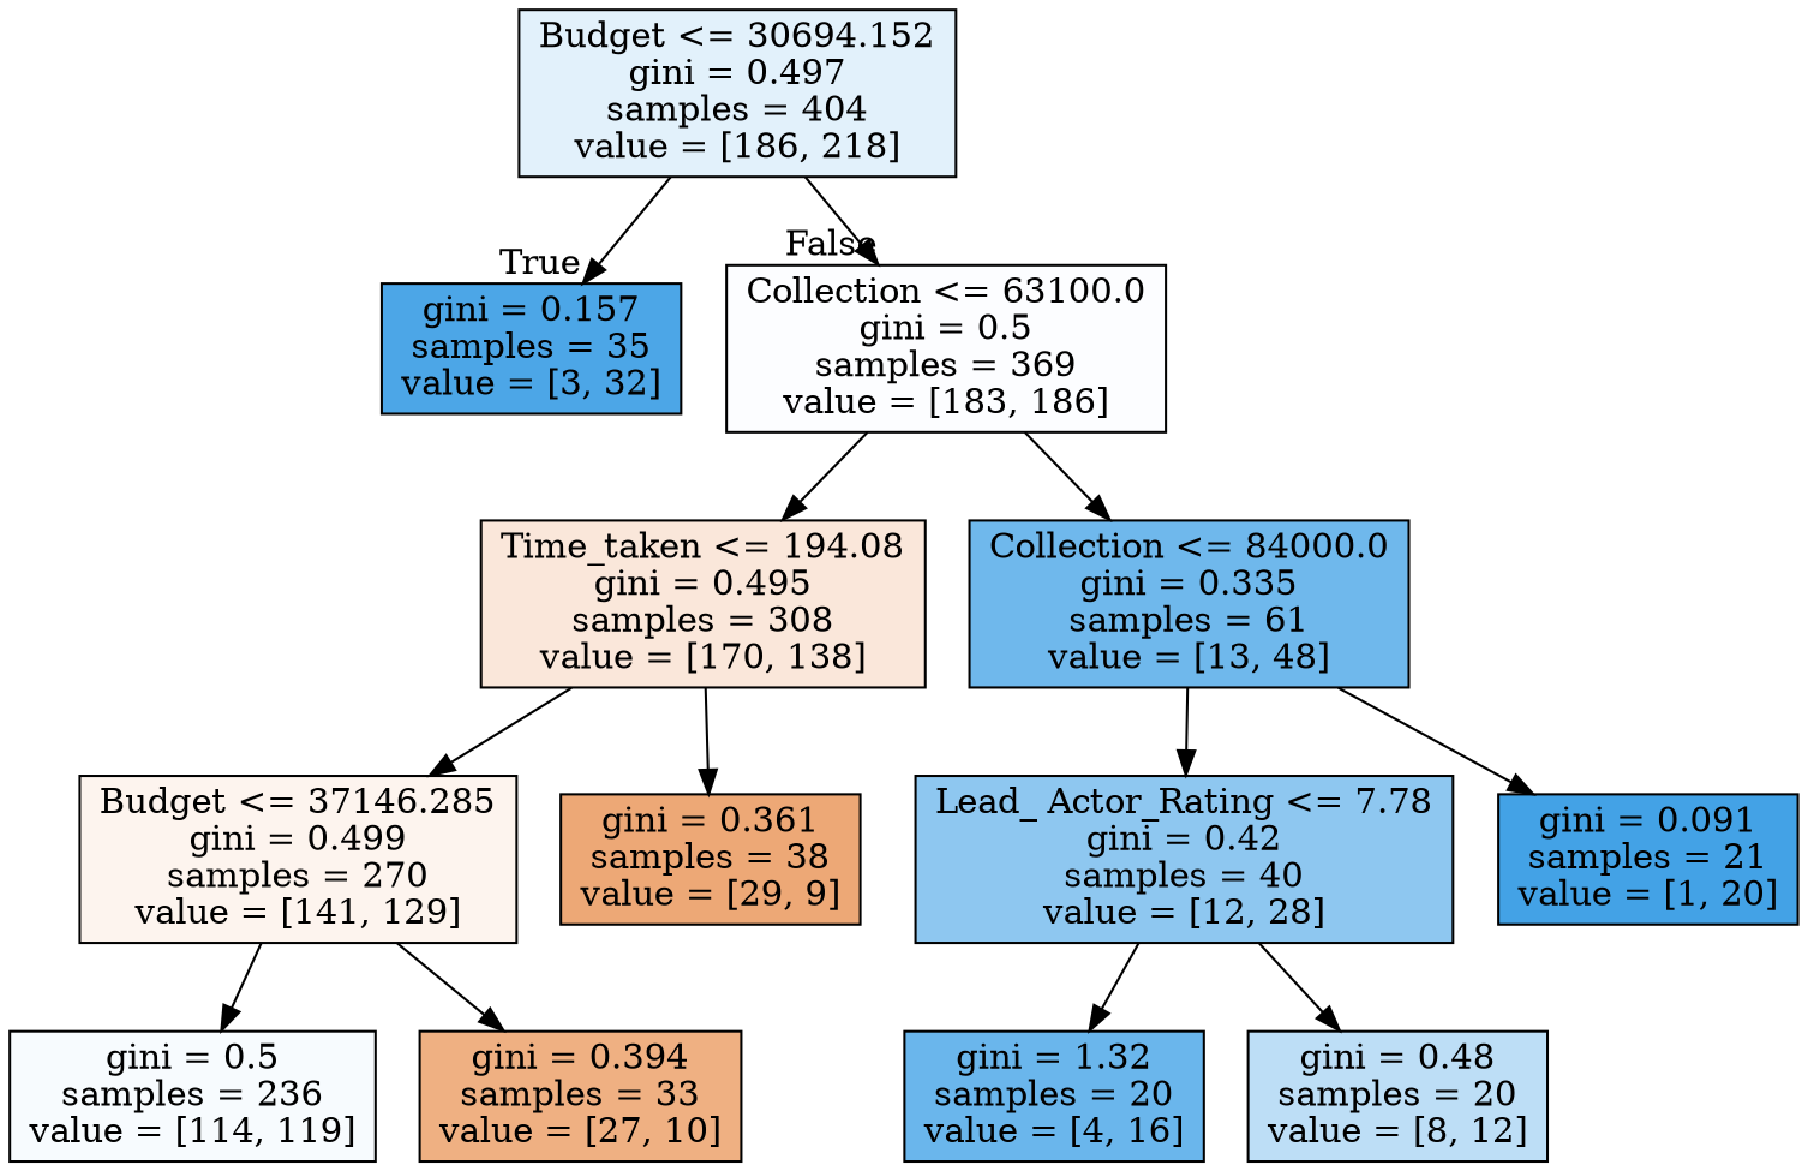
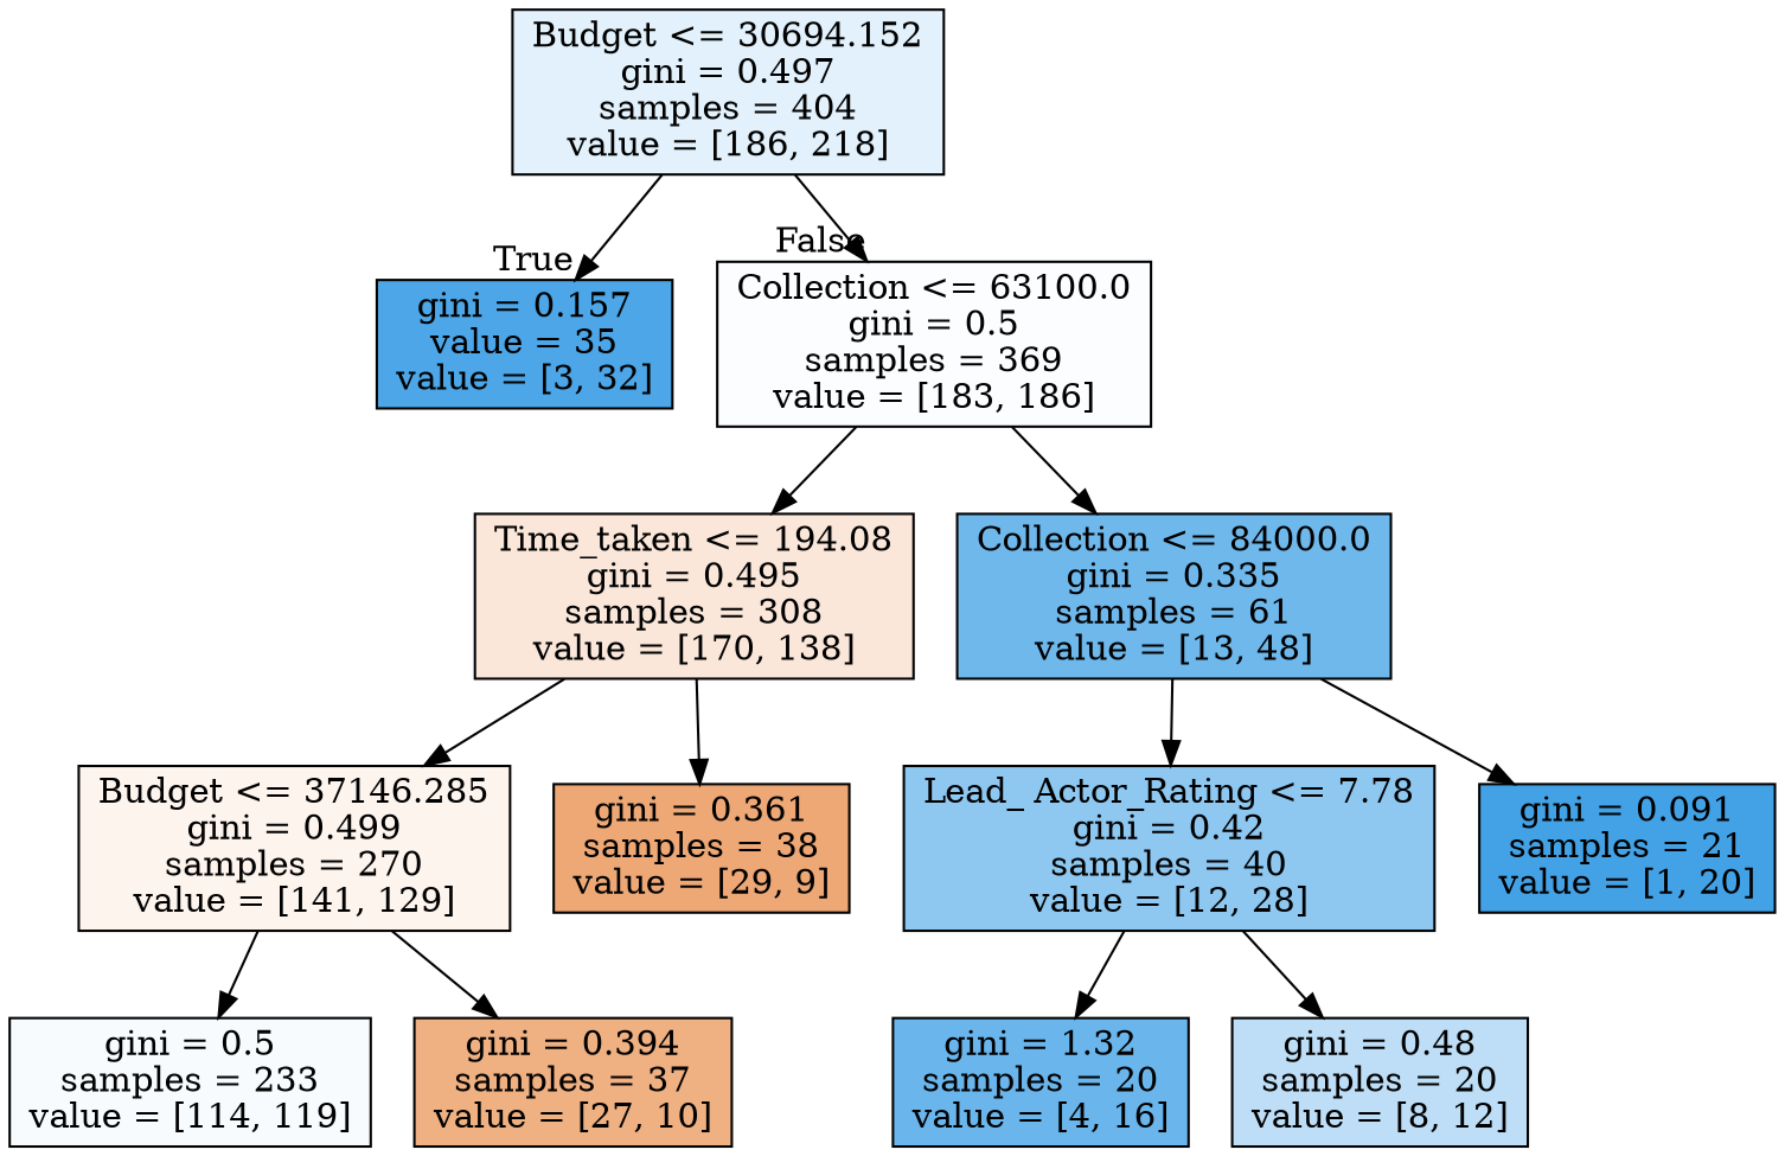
  digraph {
    node [color=black shape=box style=filled]
    n1 [fillcolor="#e2f1fb" label="Budget <= 30694.152\ngini = 0.497\nsamples = 404\nvalue = [186, 218]"]
-   n2 [fillcolor="#4ca6e7" label="gini = 0.157\nsamples = 35\nvalue = [3, 32]"]
+   n2 [fillcolor="#4ca6e7" label="gini = 0.157\nvalue = 35\nvalue = [3, 32]"]
    n3 [fillcolor="#fcfdff" label="Collection <= 63100.0\ngini = 0.5\nsamples = 369\nvalue = [183, 186]"]
    n4 [fillcolor="#fae7da" label="Time_taken <= 194.08\ngini = 0.495\nsamples = 308\nvalue = [170, 138]"]
    n5 [fillcolor="#6fb8ec" label="Collection <= 84000.0\ngini = 0.335\nsamples = 61\nvalue = [13, 48]"]
    n6 [fillcolor="#fdf4ee" label="Budget <= 37146.285\ngini = 0.499\nsamples = 270\nvalue = [141, 129]"]
    n7 [fillcolor="#eda876" label="gini = 0.361\nsamples = 38\nvalue = [29, 9]"]
    n8 [fillcolor="#8ec7f0" label="Lead_ Actor_Rating <= 7.78\ngini = 0.42\nsamples = 40\nvalue = [12, 28]"]
    n9 [fillcolor="#43a2e6" label="gini = 0.091\nsamples = 21\nvalue = [1, 20]"]
-   n10 [fillcolor="#f7fbfe" label="gini = 0.5\nsamples = 236\nvalue = [114, 119]"]
-   n11 [fillcolor="#efb082" label="gini = 0.394\nsamples = 33\nvalue = [27, 10]"]
+   n10 [fillcolor="#f7fbfe" label="gini = 0.5\nsamples = 233\nvalue = [114, 119]"]
+   n11 [fillcolor="#efb082" label="gini = 0.394\nsamples = 37\nvalue = [27, 10]"]
    n12 [fillcolor="#6ab6ec" label="gini = 1.32\nsamples = 20\nvalue = [4, 16]"]
    n13 [fillcolor="#bddef6" label="gini = 0.48\nsamples = 20\nvalue = [8, 12]"]
    n1 -> n2 [headlabel=True labelangle=45 labeldistance=2.5]
    n1 -> n3 [headlabel=False labelangle=-45 labeldistance=2.5]
    n3 -> n4
    n3 -> n5
    n4 -> n6
    n4 -> n7
    n5 -> n8
    n5 -> n9
    n6 -> n10
    n6 -> n11
    n8 -> n12
    n8 -> n13
  }
